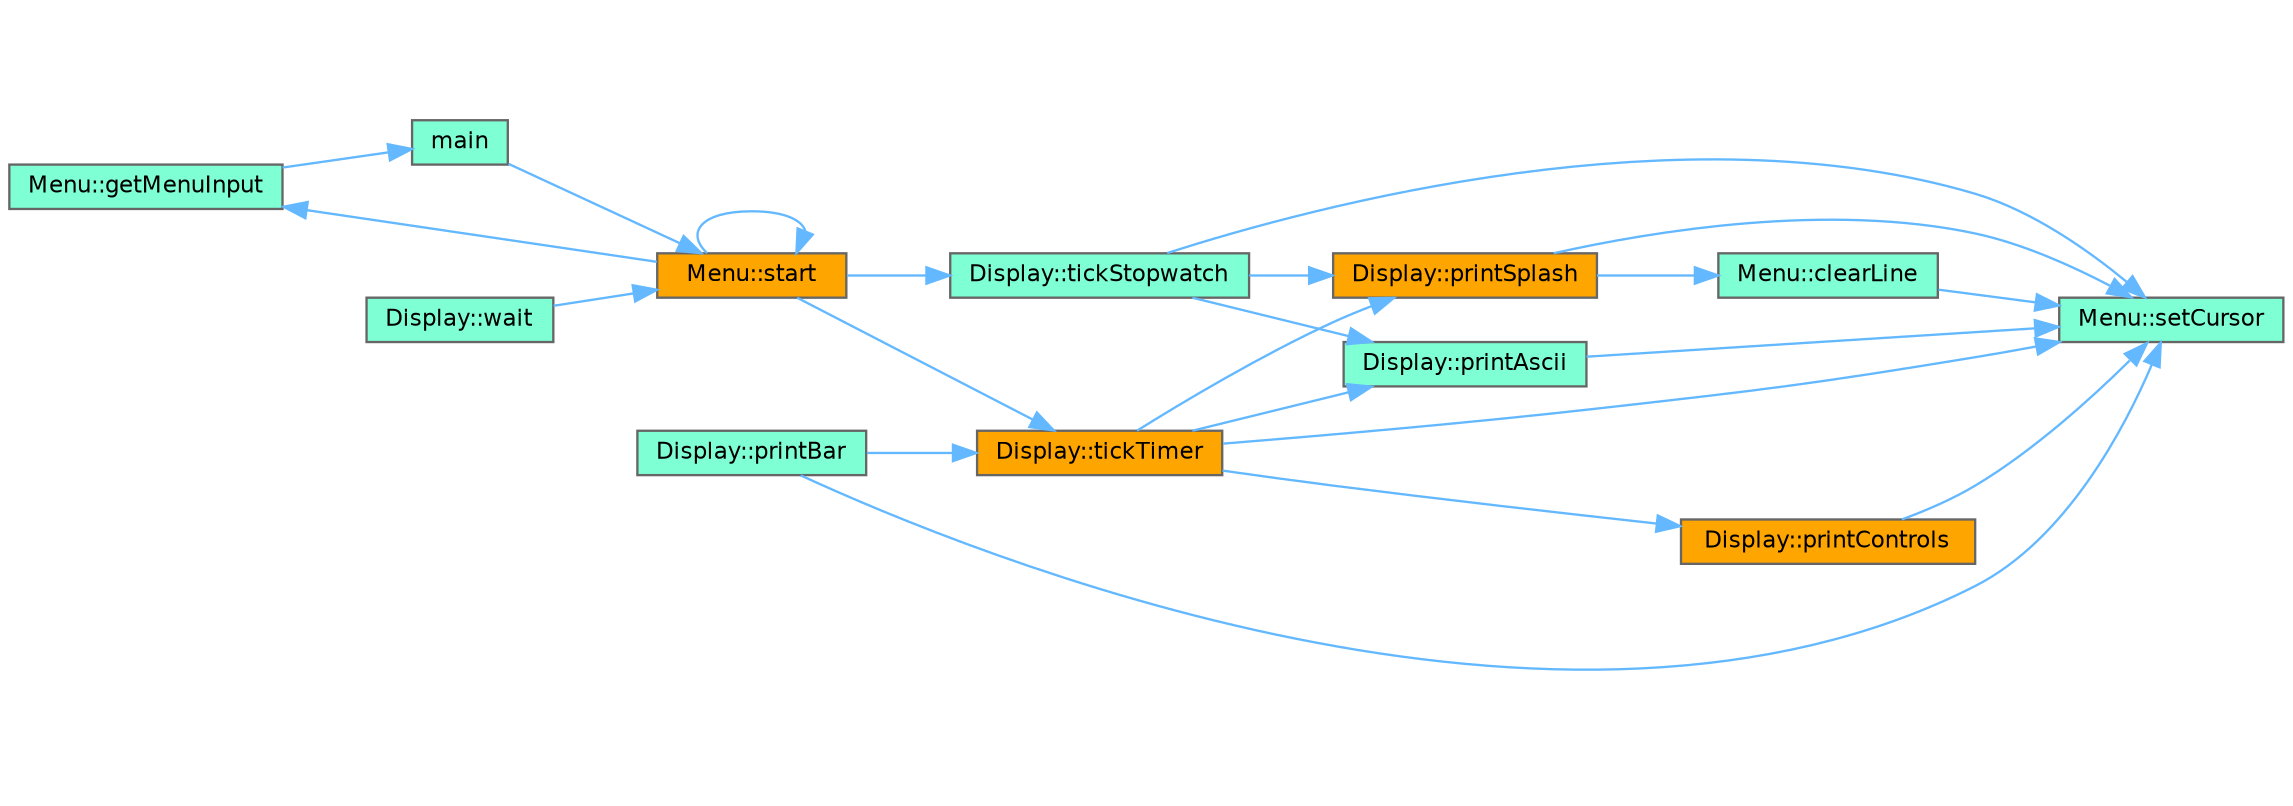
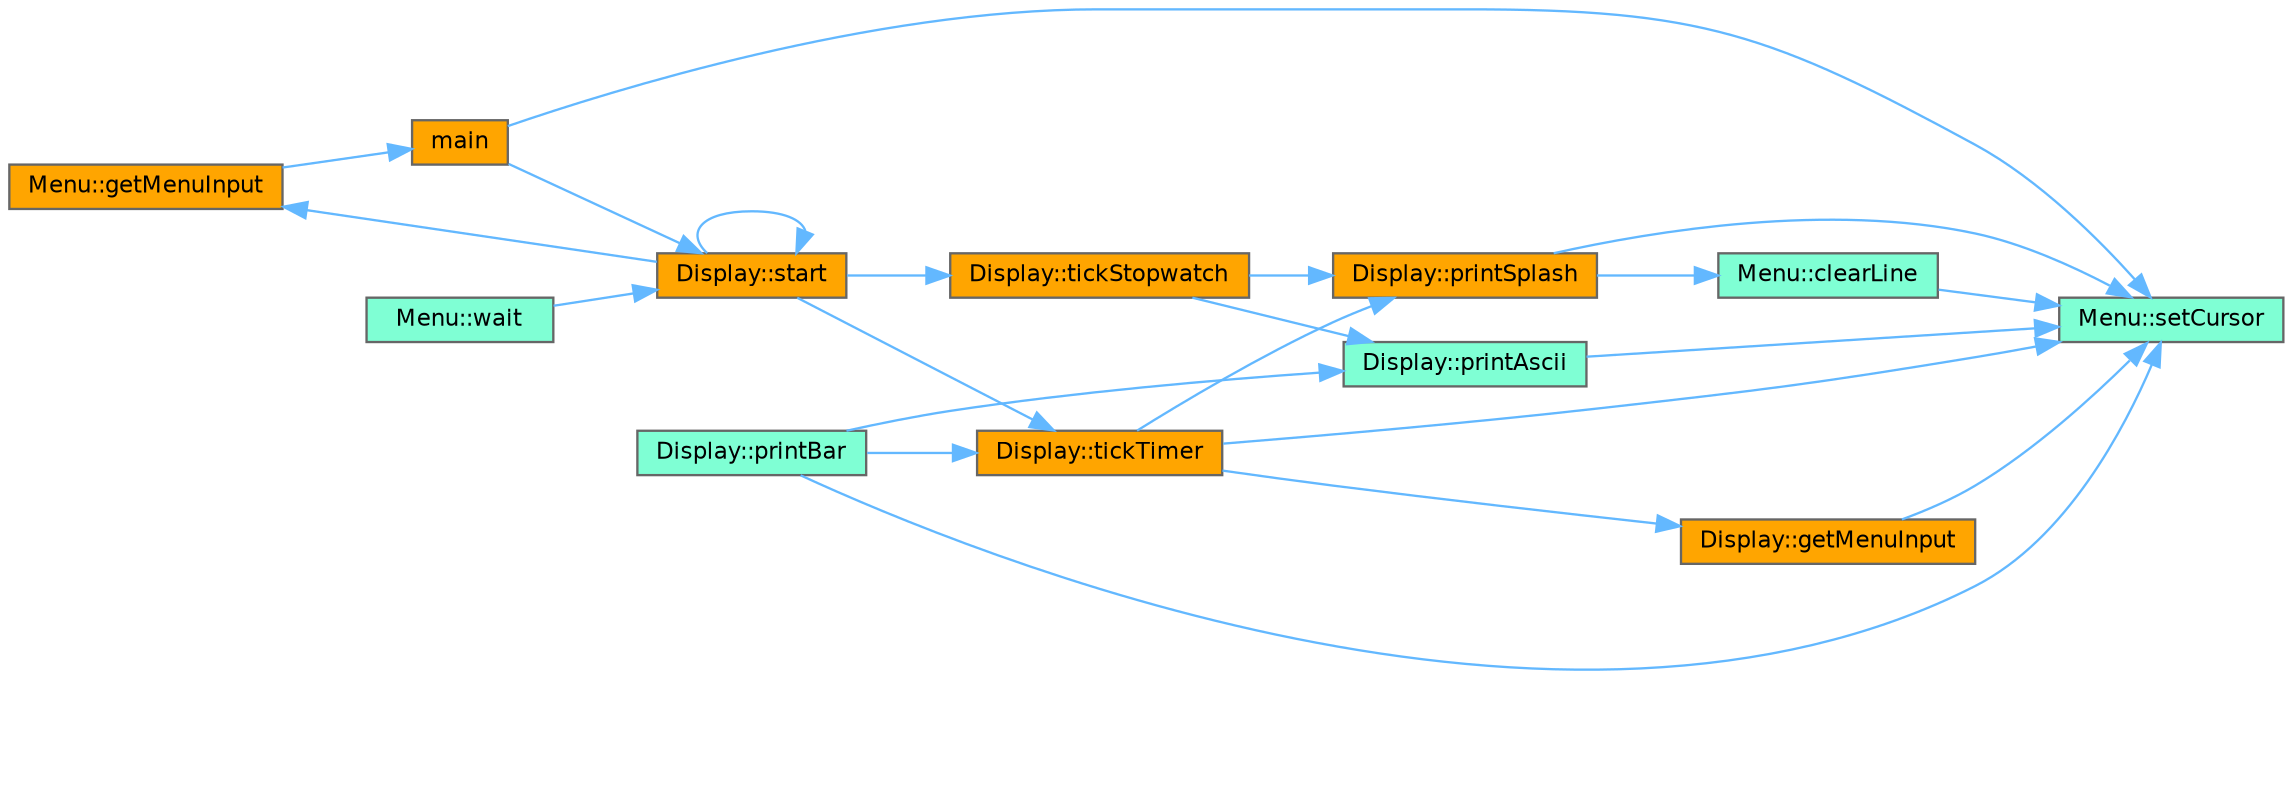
  digraph {
    fontname="DejaVu Sans"
    rankdir=RL
    node [color=grey40 fillcolor=aquamarine fontname="DejaVu Sans" fontsize=10 shape=box style=filled]
    edge [color=steelblue1 dir=back fontname="DejaVu Sans" fontsize=10 labelfontname=Helvetica labelfontsize=10 style=solid]
    n1 [color=gray40 fontcolor=black height=0.2 label="Menu::setCursor" width=0.4]
    n2 [height=0.2 label="Menu::clearLine" width=0.4]
    n3 [fillcolor=orange height=0.2 label="Display::printSplash" width=0.4]
-   n4 [height=0.2 label="Display::tickStopwatch" width=0.4]
+   n4 [fillcolor=orange height=0.2 label="Display::tickStopwatch" width=0.4]
    n5 [fillcolor=orange height=0.2 label="Display::tickTimer" width=0.4]
    n6 [height=0.2 label="Display::printAscii" width=0.4]
    n7 [height=0.2 label="Display::printBar" width=0.4]
-   n8 [fillcolor=orange height=0.2 label="Display::printControls" width=0.4]
-   n9 [fillcolor=orange height=0.2 label="Menu::start" width=0.4]
-   n10 [height=0.2 label=main width=0.4]
-   n11 [height=0.2 label="Display::wait" width=0.4]
-   n12 [height=0.2 label="Menu::getMenuInput" width=0.4]
+   n8 [fillcolor=orange height=0.2 label="Display::getMenuInput" width=0.4]
+   n9 [fillcolor=orange height=0.2 label="Display::start" width=0.4]
+   n10 [fillcolor=orange height=0.2 label=main width=0.4]
+   n11 [height=0.2 label="Menu::wait" width=0.4]
+   n12 [fillcolor=orange height=0.2 label="Menu::getMenuInput" width=0.4]
    n1 -> n2
    n1 -> n3
-   n1 -> n4
+   n1 -> n10
    n1 -> n5
    n1 -> n6
    n1 -> n7
    n1 -> n8
    n2 -> n3
    n3 -> n4
    n3 -> n5
    n4 -> n9
    n5 -> n7
    n5 -> n9
    n6 -> n4
-   n6 -> n5
+   n6 -> n7
    n8 -> n5
    n9 -> n9
    n9 -> n10
    n9 -> n11
    n10 -> n12
    n12 -> n9
  }
